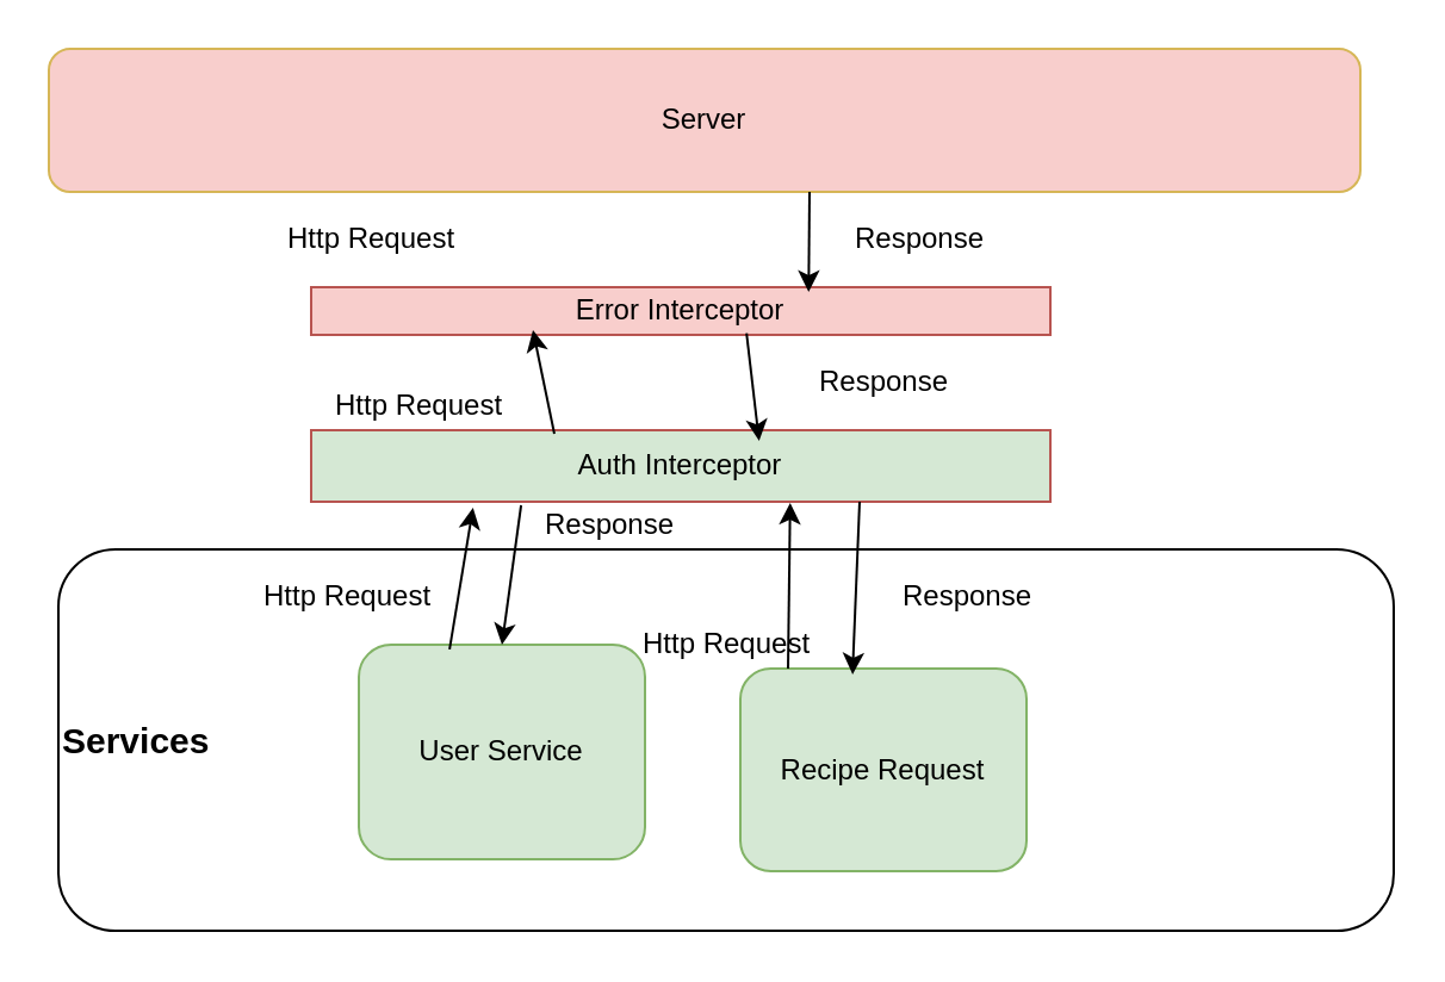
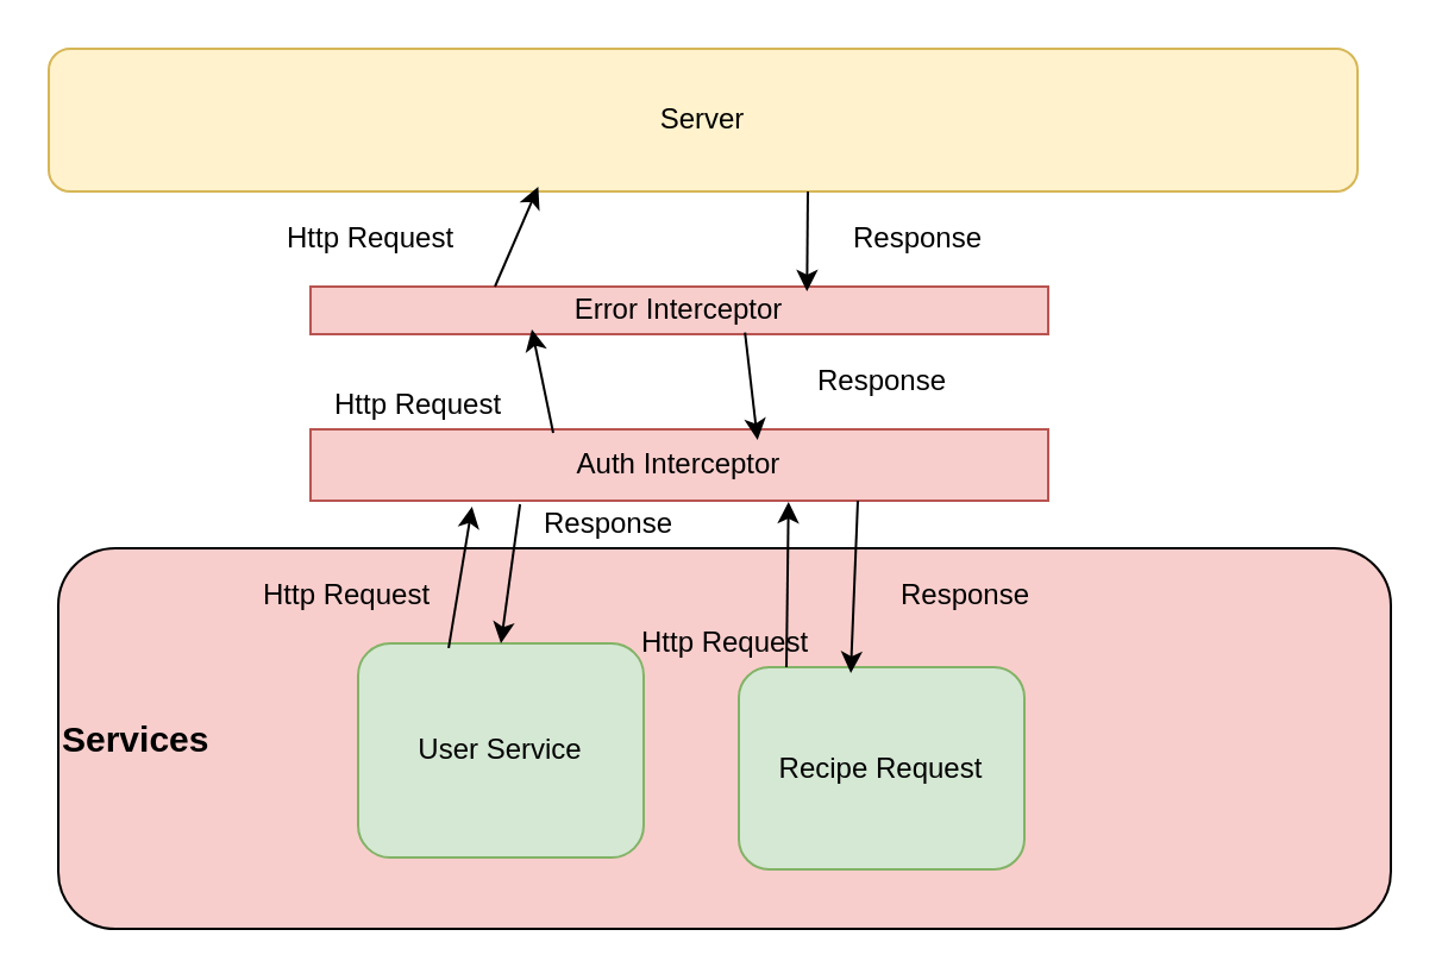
  <mxCell id="0" />
  <mxCell id="1" parent="0" />
- <mxCell id="2" value="&lt;b&gt;&lt;font style=&quot;font-size: 15px&quot;&gt;Services&lt;/font&gt;&lt;/b&gt;" style="rounded=1;whiteSpace=wrap;html=1;align=left;" vertex="1" parent="1"><mxGeometry x="24" y="230" width="560" height="160" as="geometry" /></mxCell>
+ <mxCell id="2" value="&lt;b&gt;&lt;font style=&quot;font-size: 15px&quot;&gt;Services&lt;/font&gt;&lt;/b&gt;" style="rounded=1;whiteSpace=wrap;html=1;align=left;fillColor=#f8cecc;" vertex="1" parent="1"><mxGeometry x="24" y="230" width="560" height="160" as="geometry" /></mxCell>
  <mxCell id="3" value="User Service" style="rounded=1;whiteSpace=wrap;html=1;fillColor=#d5e8d4;strokeColor=#82b366;" vertex="1" parent="1"><mxGeometry x="150" y="270" width="120" height="90" as="geometry" /></mxCell>
  <mxCell id="4" value="Recipe Request" style="rounded=1;whiteSpace=wrap;html=1;fillColor=#d5e8d4;strokeColor=#82b366;" vertex="1" parent="1"><mxGeometry x="310" y="280" width="120" height="85" as="geometry" /></mxCell>
- <mxCell id="5" value="Auth Interceptor" style="rounded=0;whiteSpace=wrap;html=1;fillColor=#d5e8d4;strokeColor=#b85450;" vertex="1" parent="1"><mxGeometry x="130" y="180" width="310" height="30" as="geometry" /></mxCell>
+ <mxCell id="5" value="Auth Interceptor" style="rounded=0;whiteSpace=wrap;html=1;fillColor=#f8cecc;strokeColor=#b85450;" vertex="1" parent="1"><mxGeometry x="130" y="180" width="310" height="30" as="geometry" /></mxCell>
  <mxCell id="6" value="Error Interceptor" style="rounded=0;whiteSpace=wrap;html=1;fillColor=#f8cecc;strokeColor=#b85450;" vertex="1" parent="1"><mxGeometry x="130" y="120" width="310" height="20" as="geometry" /></mxCell>
- <mxCell id="7" value="Server" style="rounded=1;whiteSpace=wrap;html=1;fillColor=#f8cecc;strokeColor=#d6b656;" vertex="1" parent="1"><mxGeometry x="20" y="20" width="550" height="60" as="geometry" /></mxCell>
+ <mxCell id="7" value="Server" style="rounded=1;whiteSpace=wrap;html=1;fillColor=#fff2cc;strokeColor=#d6b656;" vertex="1" parent="1"><mxGeometry x="20" y="20" width="550" height="60" as="geometry" /></mxCell>
  <mxCell id="8" value="" style="endArrow=classic;html=1;exitX=0.317;exitY=0.022;exitDx=0;exitDy=0;exitPerimeter=0;entryX=0.219;entryY=1.083;entryDx=0;entryDy=0;entryPerimeter=0;" edge="1" parent="1" source="3" target="5"><mxGeometry width="50" height="50" relative="1" as="geometry"><mxPoint x="280" y="290" as="sourcePoint" /><mxPoint x="330" y="240" as="targetPoint" /></mxGeometry></mxCell>
  <mxCell id="9" value="" style="endArrow=classic;html=1;exitX=0.284;exitY=1.05;exitDx=0;exitDy=0;exitPerimeter=0;entryX=0.5;entryY=0;entryDx=0;entryDy=0;" edge="1" parent="1" source="5" target="3"><mxGeometry width="50" height="50" relative="1" as="geometry"><mxPoint x="250" y="260" as="sourcePoint" /><mxPoint x="300" y="210" as="targetPoint" /></mxGeometry></mxCell>
  <mxCell id="10" value="" style="endArrow=classic;html=1;entryX=0.648;entryY=1.017;entryDx=0;entryDy=0;entryPerimeter=0;" edge="1" parent="1" target="5"><mxGeometry width="50" height="50" relative="1" as="geometry"><mxPoint x="330" y="280" as="sourcePoint" /><mxPoint x="380" y="230" as="targetPoint" /></mxGeometry></mxCell>
  <mxCell id="11" value="" style="endArrow=classic;html=1;entryX=0.392;entryY=0.029;entryDx=0;entryDy=0;entryPerimeter=0;" edge="1" parent="1" target="4"><mxGeometry width="50" height="50" relative="1" as="geometry"><mxPoint x="360" y="210" as="sourcePoint" /><mxPoint x="410" y="160" as="targetPoint" /></mxGeometry></mxCell>
  <mxCell id="12" value="" style="endArrow=classic;html=1;exitX=0.329;exitY=0.05;exitDx=0;exitDy=0;exitPerimeter=0;entryX=0.3;entryY=0.9;entryDx=0;entryDy=0;entryPerimeter=0;" edge="1" parent="1" source="5" target="6"><mxGeometry width="50" height="50" relative="1" as="geometry"><mxPoint x="185" y="180" as="sourcePoint" /><mxPoint x="235" y="140" as="targetPoint" /></mxGeometry></mxCell>
  <mxCell id="13" value="" style="endArrow=classic;html=1;entryX=0.606;entryY=0.15;entryDx=0;entryDy=0;entryPerimeter=0;exitX=0.589;exitY=0.967;exitDx=0;exitDy=0;exitPerimeter=0;" edge="1" parent="1" source="6" target="5"><mxGeometry width="50" height="50" relative="1" as="geometry"><mxPoint x="310" y="150" as="sourcePoint" /><mxPoint x="360" y="100" as="targetPoint" /></mxGeometry></mxCell>
+ <mxCell id="14" value="" style="endArrow=classic;html=1;entryX=0.374;entryY=0.967;entryDx=0;entryDy=0;entryPerimeter=0;exitX=0.25;exitY=0;exitDx=0;exitDy=0;" edge="1" parent="1" source="6" target="7"><mxGeometry width="50" height="50" relative="1" as="geometry"><mxPoint x="220" y="120" as="sourcePoint" /><mxPoint x="270" y="70" as="targetPoint" /></mxGeometry></mxCell>
  <mxCell id="15" value="" style="endArrow=classic;html=1;entryX=0.673;entryY=0.1;entryDx=0;entryDy=0;entryPerimeter=0;" edge="1" parent="1" target="6"><mxGeometry width="50" height="50" relative="1" as="geometry"><mxPoint x="339" y="80" as="sourcePoint" /><mxPoint x="390" y="30" as="targetPoint" /></mxGeometry></mxCell>
  <mxCell id="16" value="Http Request" style="text;html=1;align=center;verticalAlign=middle;resizable=0;points=[];autosize=1;strokeColor=none;" vertex="1" parent="1"><mxGeometry x="100" y="240" width="90" height="20" as="geometry" /></mxCell>
  <mxCell id="17" value="Http Request" style="text;html=1;align=center;verticalAlign=middle;resizable=0;points=[];autosize=1;strokeColor=none;" vertex="1" parent="1"><mxGeometry x="130" y="160" width="90" height="20" as="geometry" /></mxCell>
  <mxCell id="18" value="Http Request" style="text;html=1;align=center;verticalAlign=middle;resizable=0;points=[];autosize=1;strokeColor=none;" vertex="1" parent="1"><mxGeometry x="259" y="260" width="90" height="20" as="geometry" /></mxCell>
  <mxCell id="19" value="Http Request" style="text;html=1;align=center;verticalAlign=middle;resizable=0;points=[];autosize=1;strokeColor=none;" vertex="1" parent="1"><mxGeometry x="110" y="90" width="90" height="20" as="geometry" /></mxCell>
  <mxCell id="20" value="Response" style="text;html=1;align=center;verticalAlign=middle;resizable=0;points=[];autosize=1;strokeColor=none;" vertex="1" parent="1"><mxGeometry x="370" y="240" width="70" height="20" as="geometry" /></mxCell>
  <mxCell id="21" value="Response" style="text;html=1;align=center;verticalAlign=middle;resizable=0;points=[];autosize=1;strokeColor=none;" vertex="1" parent="1"><mxGeometry x="350" y="90" width="70" height="20" as="geometry" /></mxCell>
  <mxCell id="22" value="Response" style="text;html=1;align=center;verticalAlign=middle;resizable=0;points=[];autosize=1;strokeColor=none;" vertex="1" parent="1"><mxGeometry x="335" y="150" width="70" height="20" as="geometry" /></mxCell>
  <mxCell id="23" value="Response" style="text;html=1;align=center;verticalAlign=middle;resizable=0;points=[];autosize=1;strokeColor=none;" vertex="1" parent="1"><mxGeometry x="220" y="210" width="70" height="20" as="geometry" /></mxCell>
